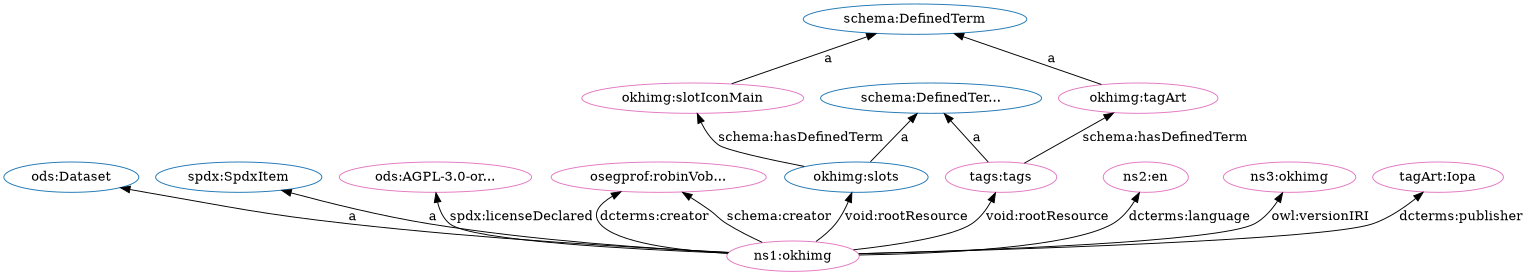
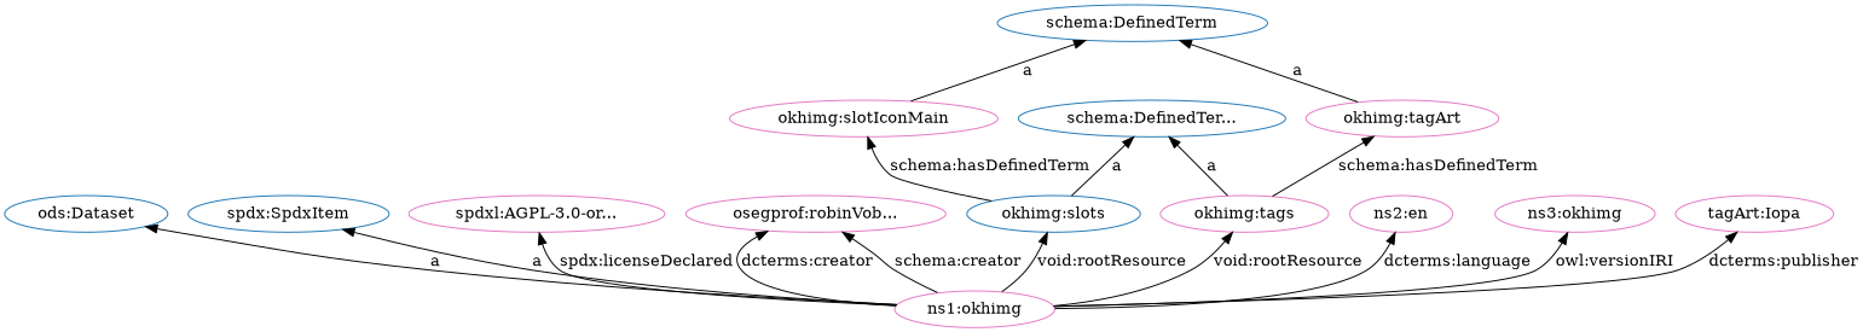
  digraph {
    rankdir=BT
    node [color="#e377c2" fillcolor="#e377c2"]
    n1 [color="#1f77b4" fillcolor="#1f77b4" height=.3 label="schema:DefinedTerm"]
    n2 [color="#1f77b4" fillcolor="#1f77b4" height=.3 label="ods:Dataset"]
    n3 [color="#1f77b4" fillcolor="#1f77b4" height=.3 label="spdx:SpdxItem"]
    n4 [color="#1f77b4" fillcolor="#1f77b4" height=.3 label="schema:DefinedTer..."]
    n5 [height=.3 label="okhimg:slotIconMain"]
-   n6 [height=.3 label="ods:AGPL-3.0-or..."]
+   n6 [height=.3 label="spdxl:AGPL-3.0-or..."]
    n7 [height=.3 label="okhimg:tagArt"]
    n8 [height=.3 label="osegprof:robinVob..."]
    n9 [color="#1f77b4" height=.3 label="okhimg:slots"]
    n10 [height=.3 label="ns1:okhimg"]
-   n11 [height=.3 label="tags:tags"]
+   n11 [height=.3 label="okhimg:tags"]
    n12 [height=.3 label="ns2:en"]
    n13 [height=.3 label="ns3:okhimg"]
    n14 [height=.3 label="tagArt:Iopa"]
    n5 -> n1 [label=a]
    n7 -> n1 [label=a]
    n9 -> n4 [label=a]
    n9 -> n5 [label="schema:hasDefinedTerm"]
    n10 -> n2 [label=a]
    n10 -> n3 [label=a]
    n10 -> n6 [label="spdx:licenseDeclared"]
    n10 -> n8 [label="dcterms:creator"]
    n10 -> n8 [label="schema:creator"]
    n10 -> n9 [label="void:rootResource"]
    n10 -> n11 [label="void:rootResource"]
    n10 -> n12 [label="dcterms:language"]
    n10 -> n13 [label="owl:versionIRI"]
    n10 -> n14 [label="dcterms:publisher"]
    n11 -> n4 [label=a]
    n11 -> n7 [label="schema:hasDefinedTerm"]
  }
